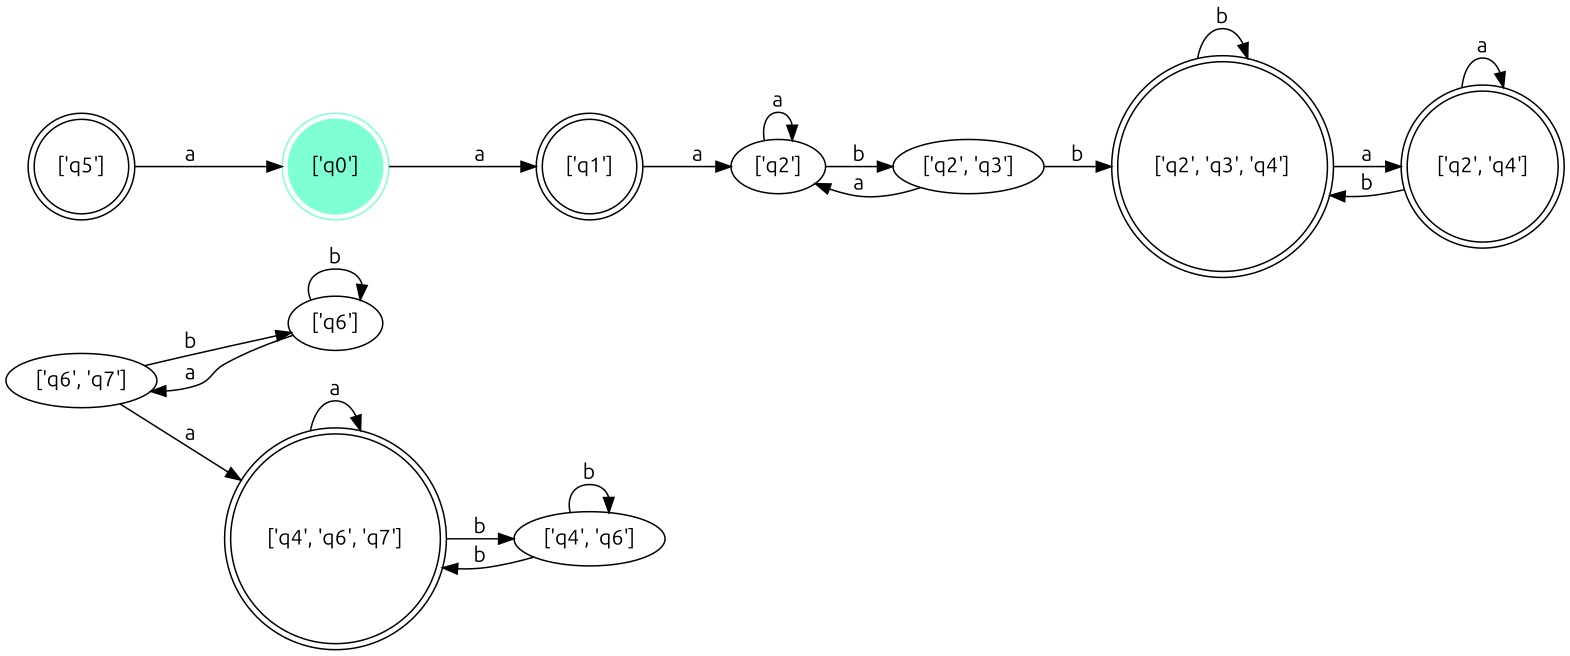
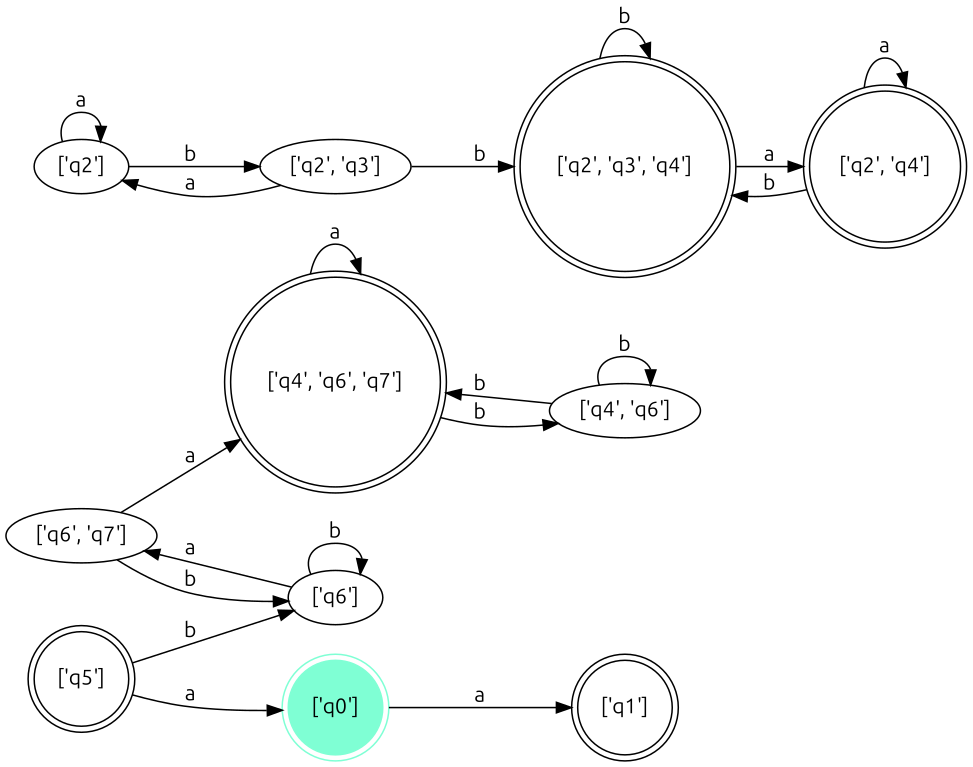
  digraph {
    fontname=Ubuntu
    rankdir=LR
    node [fontname=Ubuntu shape=doublecircle]
    edge [fontname=Ubuntu]
    "['q6', 'q7']" [shape=""]
    "['q6']" [shape=""]
    "['q4', 'q6', 'q7']"
    "['q4', 'q6']" [shape=ellipse]
    "['q2']" [shape=""]
    "['q2', 'q3']" [shape=""]
    "['q2', 'q3', 'q4']"
    "['q2', 'q4']"
    "['q1']"
    "['q0']" [color=aquamarine style=filled]
    "['q5']"
    "['q6', 'q7']" -> "['q6']" [label=b]
    "['q6', 'q7']" -> "['q4', 'q6', 'q7']" [label=a]
    "['q6']" -> "['q6', 'q7']" [label=a]
    "['q6']" -> "['q6']" [label=b]
    "['q4', 'q6', 'q7']" -> "['q4', 'q6', 'q7']" [label=a]
    "['q4', 'q6', 'q7']" -> "['q4', 'q6']" [label=b]
    "['q4', 'q6']" -> "['q4', 'q6', 'q7']" [label=b]
    "['q4', 'q6']" -> "['q4', 'q6']" [label=b]
    "['q2']" -> "['q2']" [label=a]
    "['q2']" -> "['q2', 'q3']" [label=b]
    "['q2', 'q3']" -> "['q2']" [label=a]
    "['q2', 'q3']" -> "['q2', 'q3', 'q4']" [label=b]
    "['q2', 'q3', 'q4']" -> "['q2', 'q3', 'q4']" [label=b]
    "['q2', 'q3', 'q4']" -> "['q2', 'q4']" [label=a]
    "['q2', 'q4']" -> "['q2', 'q3', 'q4']" [label=b]
    "['q2', 'q4']" -> "['q2', 'q4']" [label=a]
-   "['q1']" -> "['q2']" [label=a]
    "['q0']" -> "['q1']" [label=a]
+   "['q5']" -> "['q6']" [label=b]
    "['q5']" -> "['q0']" [label=a]
  }
